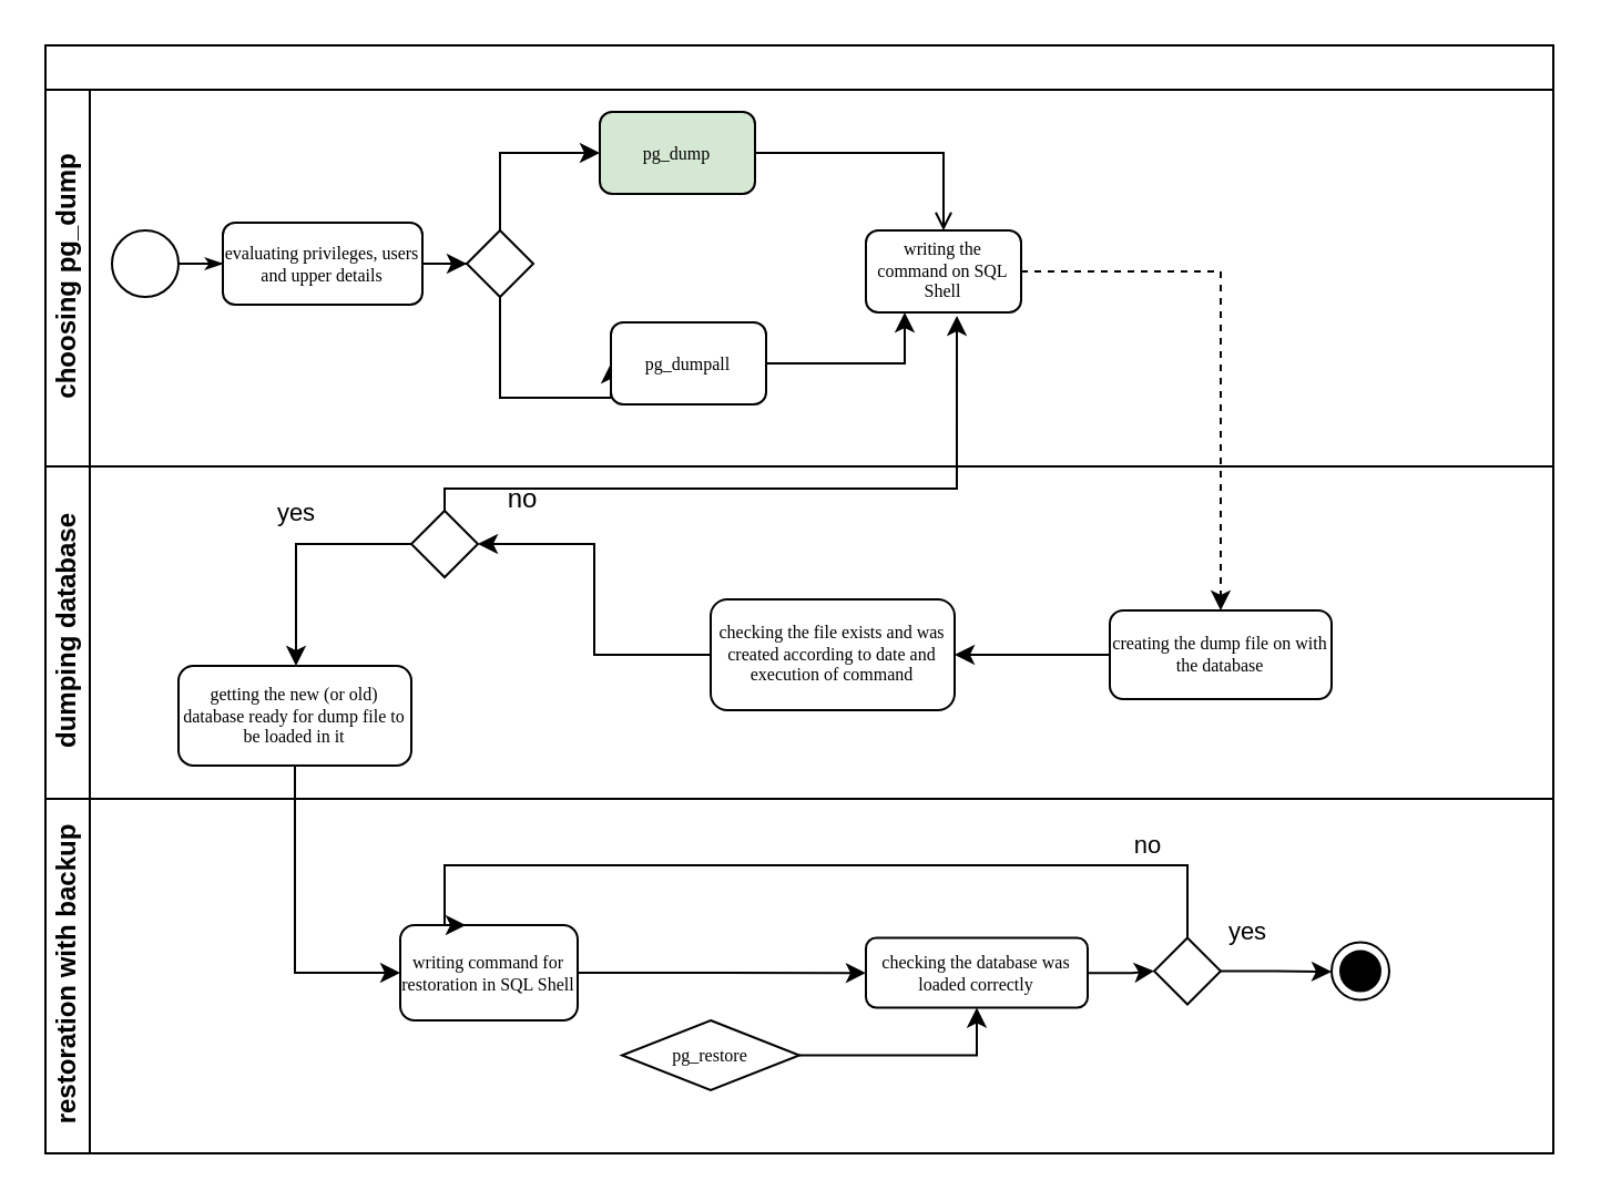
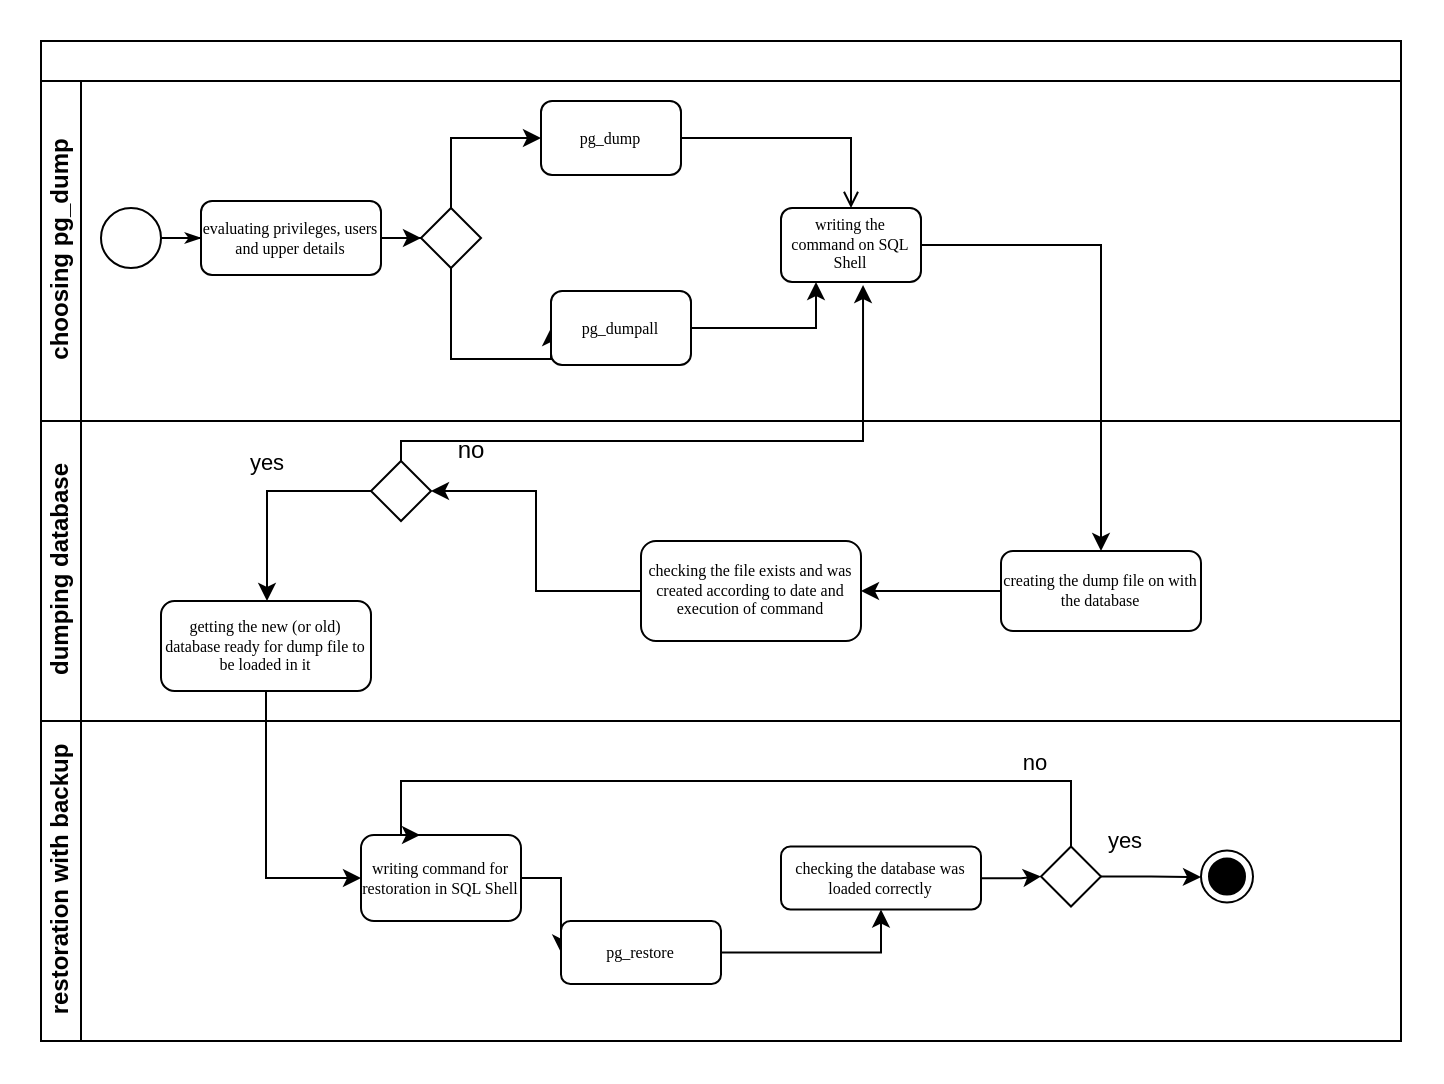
  <mxCell id="0" />
  <mxCell id="1" parent="0" />
  <mxCell id="2" value="" style="swimlane;html=1;childLayout=stackLayout;horizontal=1;startSize=20;horizontalStack=0;rounded=0;shadow=0;labelBackgroundColor=none;strokeWidth=1;fontFamily=Verdana;fontSize=8;align=center;" parent="1" vertex="1"><mxGeometry x="20" y="20" width="680" height="500" as="geometry"><mxRectangle x="180" y="70" width="50" height="40" as="alternateBounds" /></mxGeometry></mxCell>
  <mxCell id="3" value="choosing pg_dump" style="swimlane;html=1;startSize=20;horizontal=0;" parent="2" vertex="1"><mxGeometry y="20" width="680" height="170" as="geometry" /></mxCell>
  <mxCell id="4" style="edgeStyle=orthogonalEdgeStyle;rounded=0;html=1;labelBackgroundColor=none;startArrow=none;startFill=0;startSize=5;endArrow=classicThin;endFill=1;endSize=5;jettySize=auto;orthogonalLoop=1;strokeWidth=1;fontFamily=Verdana;fontSize=8" parent="3" source="5" target="7" edge="1"><mxGeometry relative="1" as="geometry" /></mxCell>
  <mxCell id="5" value="" style="ellipse;whiteSpace=wrap;html=1;rounded=0;shadow=0;labelBackgroundColor=none;strokeWidth=1;fontFamily=Verdana;fontSize=8;align=center;" parent="3" vertex="1"><mxGeometry x="30" y="63.5" width="30" height="30" as="geometry" /></mxCell>
  <mxCell id="6" value="" style="edgeStyle=orthogonalEdgeStyle;rounded=0;orthogonalLoop=1;jettySize=auto;html=1;" edge="1" parent="3" source="7" target="10"><mxGeometry relative="1" as="geometry" /></mxCell>
  <mxCell id="7" value="evaluating privileges, users and upper details" style="rounded=1;whiteSpace=wrap;html=1;shadow=0;labelBackgroundColor=none;strokeWidth=1;fontFamily=Verdana;fontSize=8;align=center;" parent="3" vertex="1"><mxGeometry x="80" y="60" width="90" height="37" as="geometry" /></mxCell>
  <mxCell id="8" style="edgeStyle=orthogonalEdgeStyle;rounded=0;orthogonalLoop=1;jettySize=auto;html=1;entryX=0;entryY=0.5;entryDx=0;entryDy=0;" edge="1" parent="3" source="10" target="14"><mxGeometry relative="1" as="geometry"><Array as="points"><mxPoint x="205" y="29" /></Array></mxGeometry></mxCell>
  <mxCell id="9" style="edgeStyle=orthogonalEdgeStyle;rounded=0;orthogonalLoop=1;jettySize=auto;html=1;entryX=0;entryY=0.5;entryDx=0;entryDy=0;" edge="1" parent="3" source="10" target="12"><mxGeometry relative="1" as="geometry"><Array as="points"><mxPoint x="205" y="139" /></Array></mxGeometry></mxCell>
  <mxCell id="10" value="" style="strokeWidth=1;html=1;shape=mxgraph.flowchart.decision;whiteSpace=wrap;rounded=1;shadow=0;labelBackgroundColor=none;fontFamily=Verdana;fontSize=8;align=center;" vertex="1" parent="3"><mxGeometry x="190" y="63.5" width="30" height="30" as="geometry" /></mxCell>
  <mxCell id="11" style="edgeStyle=orthogonalEdgeStyle;rounded=0;orthogonalLoop=1;jettySize=auto;html=1;entryX=0.25;entryY=1;entryDx=0;entryDy=0;" edge="1" parent="3" source="12" target="15"><mxGeometry relative="1" as="geometry"><mxPoint x="390" y="110" as="targetPoint" /></mxGeometry></mxCell>
  <mxCell id="12" value="pg_dumpall" style="rounded=1;whiteSpace=wrap;html=1;shadow=0;labelBackgroundColor=none;strokeWidth=1;fontFamily=Verdana;fontSize=8;align=center;" vertex="1" parent="3"><mxGeometry x="255" y="105" width="70" height="37" as="geometry" /></mxCell>
  <mxCell id="13" style="edgeStyle=orthogonalEdgeStyle;rounded=0;orthogonalLoop=1;jettySize=auto;html=1;entryX=0.5;entryY=0;entryDx=0;entryDy=0;endArrow=open;" edge="1" parent="3" source="14" target="15"><mxGeometry relative="1" as="geometry" /></mxCell>
- <mxCell id="14" value="pg_dump" style="rounded=1;whiteSpace=wrap;html=1;shadow=0;labelBackgroundColor=none;strokeWidth=1;fontFamily=Verdana;fontSize=8;align=center;fillColor=#d5e8d4;" vertex="1" parent="3"><mxGeometry x="250" y="10.0" width="70" height="37" as="geometry" /></mxCell>
+ <mxCell id="14" value="pg_dump" style="rounded=1;whiteSpace=wrap;html=1;shadow=0;labelBackgroundColor=none;strokeWidth=1;fontFamily=Verdana;fontSize=8;align=center;" vertex="1" parent="3"><mxGeometry x="250" y="10.0" width="70" height="37" as="geometry" /></mxCell>
  <mxCell id="15" value="writing the command on SQL Shell" style="rounded=1;whiteSpace=wrap;html=1;shadow=0;labelBackgroundColor=none;strokeWidth=1;fontFamily=Verdana;fontSize=8;align=center;" vertex="1" parent="3"><mxGeometry x="370" y="63.5" width="70" height="37" as="geometry" /></mxCell>
  <mxCell id="16" value="dumping database" style="swimlane;html=1;startSize=20;horizontal=0;" parent="2" vertex="1"><mxGeometry y="190" width="680" height="150" as="geometry" /></mxCell>
  <mxCell id="17" value="" style="edgeStyle=orthogonalEdgeStyle;rounded=0;orthogonalLoop=1;jettySize=auto;html=1;" edge="1" parent="16" source="18" target="19"><mxGeometry relative="1" as="geometry" /></mxCell>
  <mxCell id="18" value="creating the dump file on with the database" style="rounded=1;whiteSpace=wrap;html=1;shadow=0;labelBackgroundColor=none;strokeWidth=1;fontFamily=Verdana;fontSize=8;align=center;" vertex="1" parent="16"><mxGeometry x="480" y="65" width="100" height="40" as="geometry" /></mxCell>
  <mxCell id="19" value="checking the file exists and was created according to date and execution of command" style="whiteSpace=wrap;html=1;fontSize=8;fontFamily=Verdana;rounded=1;shadow=0;labelBackgroundColor=none;strokeWidth=1;" vertex="1" parent="16"><mxGeometry x="300" y="60" width="110" height="50" as="geometry" /></mxCell>
  <mxCell id="20" value="" style="edgeStyle=orthogonalEdgeStyle;rounded=0;orthogonalLoop=1;jettySize=auto;html=1;" edge="1" parent="16" source="22" target="24"><mxGeometry relative="1" as="geometry"><Array as="points"><mxPoint x="113" y="35" /></Array></mxGeometry></mxCell>
  <mxCell id="21" value="yes" style="edgeLabel;html=1;align=center;verticalAlign=middle;resizable=0;points=[];" vertex="1" connectable="0" parent="20"><mxGeometry x="-0.183" relative="1" as="geometry"><mxPoint x="-9" y="-15" as="offset" /></mxGeometry></mxCell>
  <mxCell id="22" value="" style="strokeWidth=1;html=1;shape=mxgraph.flowchart.decision;whiteSpace=wrap;rounded=1;shadow=0;labelBackgroundColor=none;fontFamily=Verdana;fontSize=8;align=center;" vertex="1" parent="16"><mxGeometry x="165" y="20.0" width="30" height="30" as="geometry" /></mxCell>
  <mxCell id="23" style="edgeStyle=orthogonalEdgeStyle;rounded=0;orthogonalLoop=1;jettySize=auto;html=1;entryX=1;entryY=0.5;entryDx=0;entryDy=0;entryPerimeter=0;" edge="1" parent="16" source="19" target="22"><mxGeometry relative="1" as="geometry" /></mxCell>
  <mxCell id="24" value="getting the new (or old) database ready for dump file to be loaded in it" style="whiteSpace=wrap;html=1;fontSize=8;fontFamily=Verdana;strokeWidth=1;rounded=1;shadow=0;labelBackgroundColor=none;" vertex="1" parent="16"><mxGeometry x="60" y="90" width="105" height="45" as="geometry" /></mxCell>
  <mxCell id="25" value="no" style="text;html=1;align=center;verticalAlign=middle;resizable=0;points=[];autosize=1;strokeColor=none;fillColor=none;" vertex="1" parent="16"><mxGeometry x="195" width="40" height="30" as="geometry" /></mxCell>
  <mxCell id="26" value="restoration with backup" style="swimlane;html=1;startSize=20;horizontal=0;" parent="2" vertex="1"><mxGeometry y="340" width="680" height="160" as="geometry" /></mxCell>
- <mxCell id="27" value="" style="edgeStyle=orthogonalEdgeStyle;rounded=0;orthogonalLoop=1;jettySize=auto;html=1;" edge="1" parent="26" source="28" target="31"><mxGeometry relative="1" as="geometry" /></mxCell>
+ <mxCell id="27" value="" style="edgeStyle=orthogonalEdgeStyle;rounded=0;orthogonalLoop=1;jettySize=auto;html=1;" edge="1" parent="26" source="28" target="30"><mxGeometry relative="1" as="geometry" /></mxCell>
  <mxCell id="28" value="writing command for restoration in SQL Shell" style="rounded=1;whiteSpace=wrap;html=1;shadow=0;labelBackgroundColor=none;strokeWidth=1;fontFamily=Verdana;fontSize=8;align=center;" parent="26" vertex="1"><mxGeometry x="160" y="57" width="80" height="43" as="geometry" /></mxCell>
  <mxCell id="29" value="" style="edgeStyle=orthogonalEdgeStyle;rounded=0;orthogonalLoop=1;jettySize=auto;html=1;" edge="1" parent="26" source="30" target="31"><mxGeometry relative="1" as="geometry" /></mxCell>
- <mxCell id="30" value="pg_restore" style="rhombus;whiteSpace=wrap;html=1;fontSize=8;fontFamily=Verdana;shadow=0;labelBackgroundColor=none;strokeWidth=1;" vertex="1" parent="26"><mxGeometry x="260" y="100" width="80" height="31.5" as="geometry" /></mxCell>
+ <mxCell id="30" value="pg_restore" style="whiteSpace=wrap;html=1;fontSize=8;fontFamily=Verdana;rounded=1;shadow=0;labelBackgroundColor=none;strokeWidth=1;" vertex="1" parent="26"><mxGeometry x="260" y="100" width="80" height="31.5" as="geometry" /></mxCell>
  <mxCell id="31" value="checking the database was loaded correctly" style="whiteSpace=wrap;html=1;fontSize=8;fontFamily=Verdana;rounded=1;shadow=0;labelBackgroundColor=none;strokeWidth=1;" vertex="1" parent="26"><mxGeometry x="370" y="62.75" width="100" height="31.5" as="geometry" /></mxCell>
  <mxCell id="32" value="" style="edgeStyle=orthogonalEdgeStyle;rounded=0;orthogonalLoop=1;jettySize=auto;html=1;" edge="1" parent="26" source="34"><mxGeometry relative="1" as="geometry"><mxPoint x="580" y="78" as="targetPoint" /></mxGeometry></mxCell>
  <mxCell id="33" value="yes" style="edgeLabel;html=1;align=center;verticalAlign=middle;resizable=0;points=[];" vertex="1" connectable="0" parent="32"><mxGeometry x="0.072" relative="1" as="geometry"><mxPoint x="-15" y="-19" as="offset" /></mxGeometry></mxCell>
  <mxCell id="34" value="" style="strokeWidth=1;html=1;shape=mxgraph.flowchart.decision;whiteSpace=wrap;rounded=1;shadow=0;labelBackgroundColor=none;fontFamily=Verdana;fontSize=8;align=center;" vertex="1" parent="26"><mxGeometry x="500" y="62.75" width="30" height="30" as="geometry" /></mxCell>
  <mxCell id="35" style="edgeStyle=orthogonalEdgeStyle;rounded=0;orthogonalLoop=1;jettySize=auto;html=1;entryX=0;entryY=0.5;entryDx=0;entryDy=0;entryPerimeter=0;" edge="1" parent="26" source="31" target="34"><mxGeometry relative="1" as="geometry" /></mxCell>
  <mxCell id="36" style="edgeStyle=orthogonalEdgeStyle;rounded=0;orthogonalLoop=1;jettySize=auto;html=1;entryX=0.369;entryY=0;entryDx=0;entryDy=0;entryPerimeter=0;" edge="1" parent="26" source="34" target="28"><mxGeometry relative="1" as="geometry"><Array as="points"><mxPoint x="515" y="30" /><mxPoint x="180" y="30" /></Array></mxGeometry></mxCell>
  <mxCell id="37" value="no" style="edgeLabel;html=1;align=center;verticalAlign=middle;resizable=0;points=[];" vertex="1" connectable="0" parent="36"><mxGeometry x="-0.408" y="1" relative="1" as="geometry"><mxPoint x="69" y="-11" as="offset" /></mxGeometry></mxCell>
  <mxCell id="38" value="" style="ellipse;html=1;shape=endState;fillColor=strokeColor;" vertex="1" parent="26"><mxGeometry x="580" y="64.75" width="26" height="26" as="geometry" /></mxCell>
- <mxCell id="39" value="" style="edgeStyle=orthogonalEdgeStyle;rounded=0;orthogonalLoop=1;jettySize=auto;html=1;entryX=0.5;entryY=0;entryDx=0;entryDy=0;dashed=1;" edge="1" parent="2" source="15" target="18"><mxGeometry relative="1" as="geometry"><mxPoint x="495" y="102.0" as="targetPoint" /></mxGeometry></mxCell>
+ <mxCell id="39" value="" style="edgeStyle=orthogonalEdgeStyle;rounded=0;orthogonalLoop=1;jettySize=auto;html=1;entryX=0.5;entryY=0;entryDx=0;entryDy=0;" edge="1" parent="2" source="15" target="18"><mxGeometry relative="1" as="geometry"><mxPoint x="495" y="102.0" as="targetPoint" /></mxGeometry></mxCell>
  <mxCell id="40" style="edgeStyle=orthogonalEdgeStyle;rounded=0;orthogonalLoop=1;jettySize=auto;html=1;entryX=0.586;entryY=1.041;entryDx=0;entryDy=0;entryPerimeter=0;" edge="1" parent="2" source="22" target="15"><mxGeometry relative="1" as="geometry"><Array as="points"><mxPoint x="180" y="200" /><mxPoint x="411" y="200" /></Array></mxGeometry></mxCell>
  <mxCell id="41" style="edgeStyle=orthogonalEdgeStyle;rounded=0;orthogonalLoop=1;jettySize=auto;html=1;entryX=0;entryY=0.5;entryDx=0;entryDy=0;" edge="1" parent="2" source="24" target="28"><mxGeometry relative="1" as="geometry" /></mxCell>
